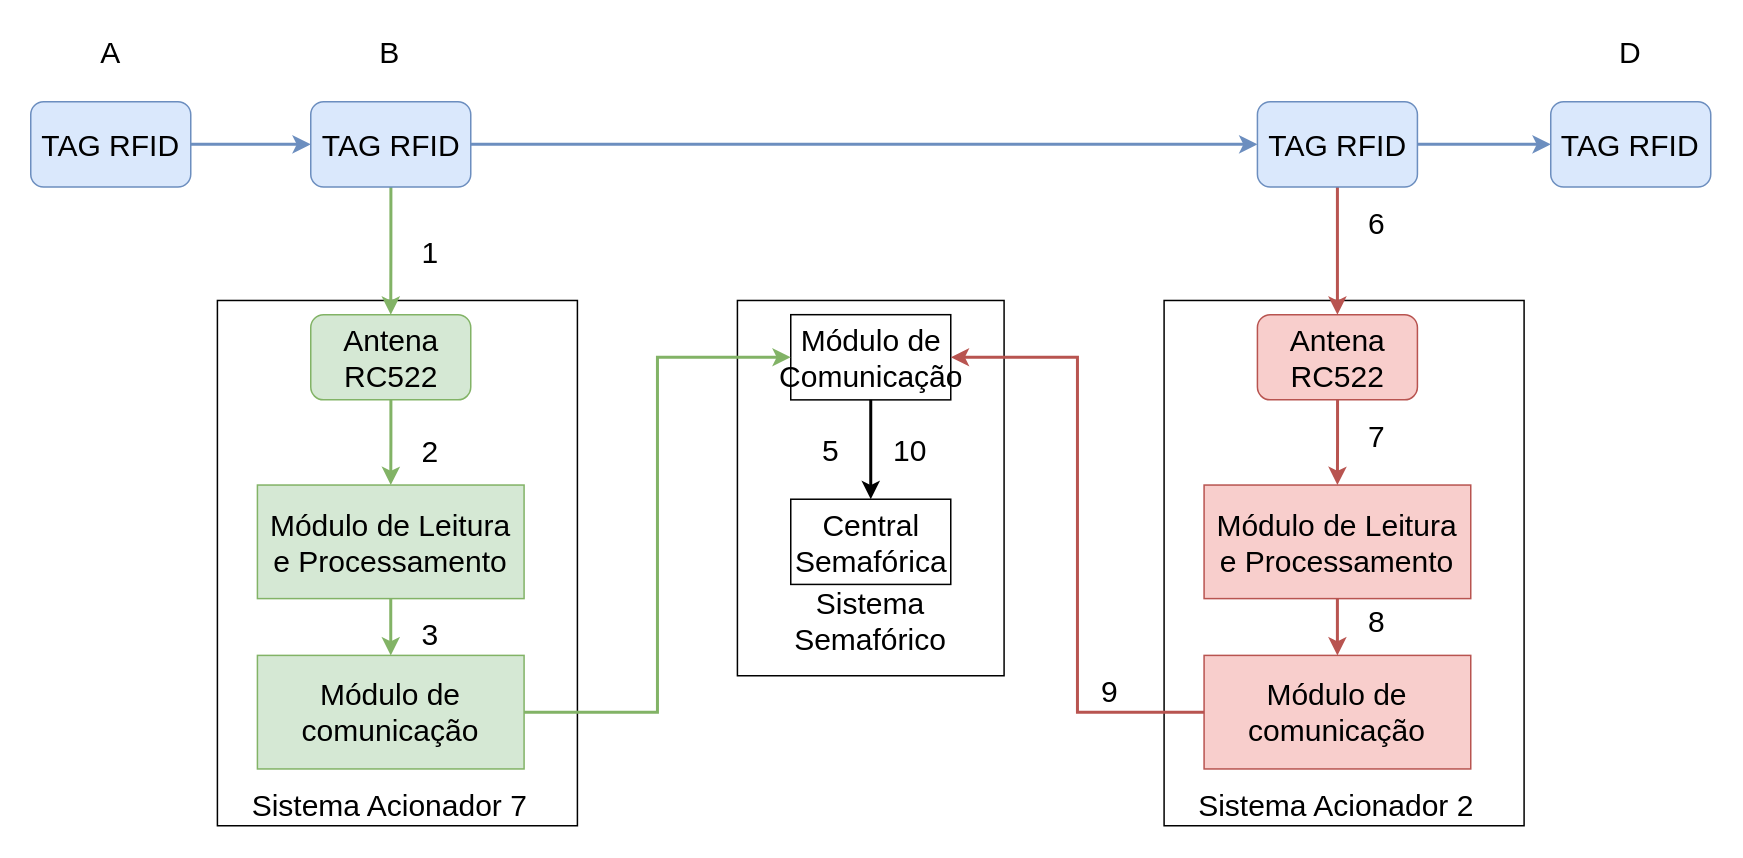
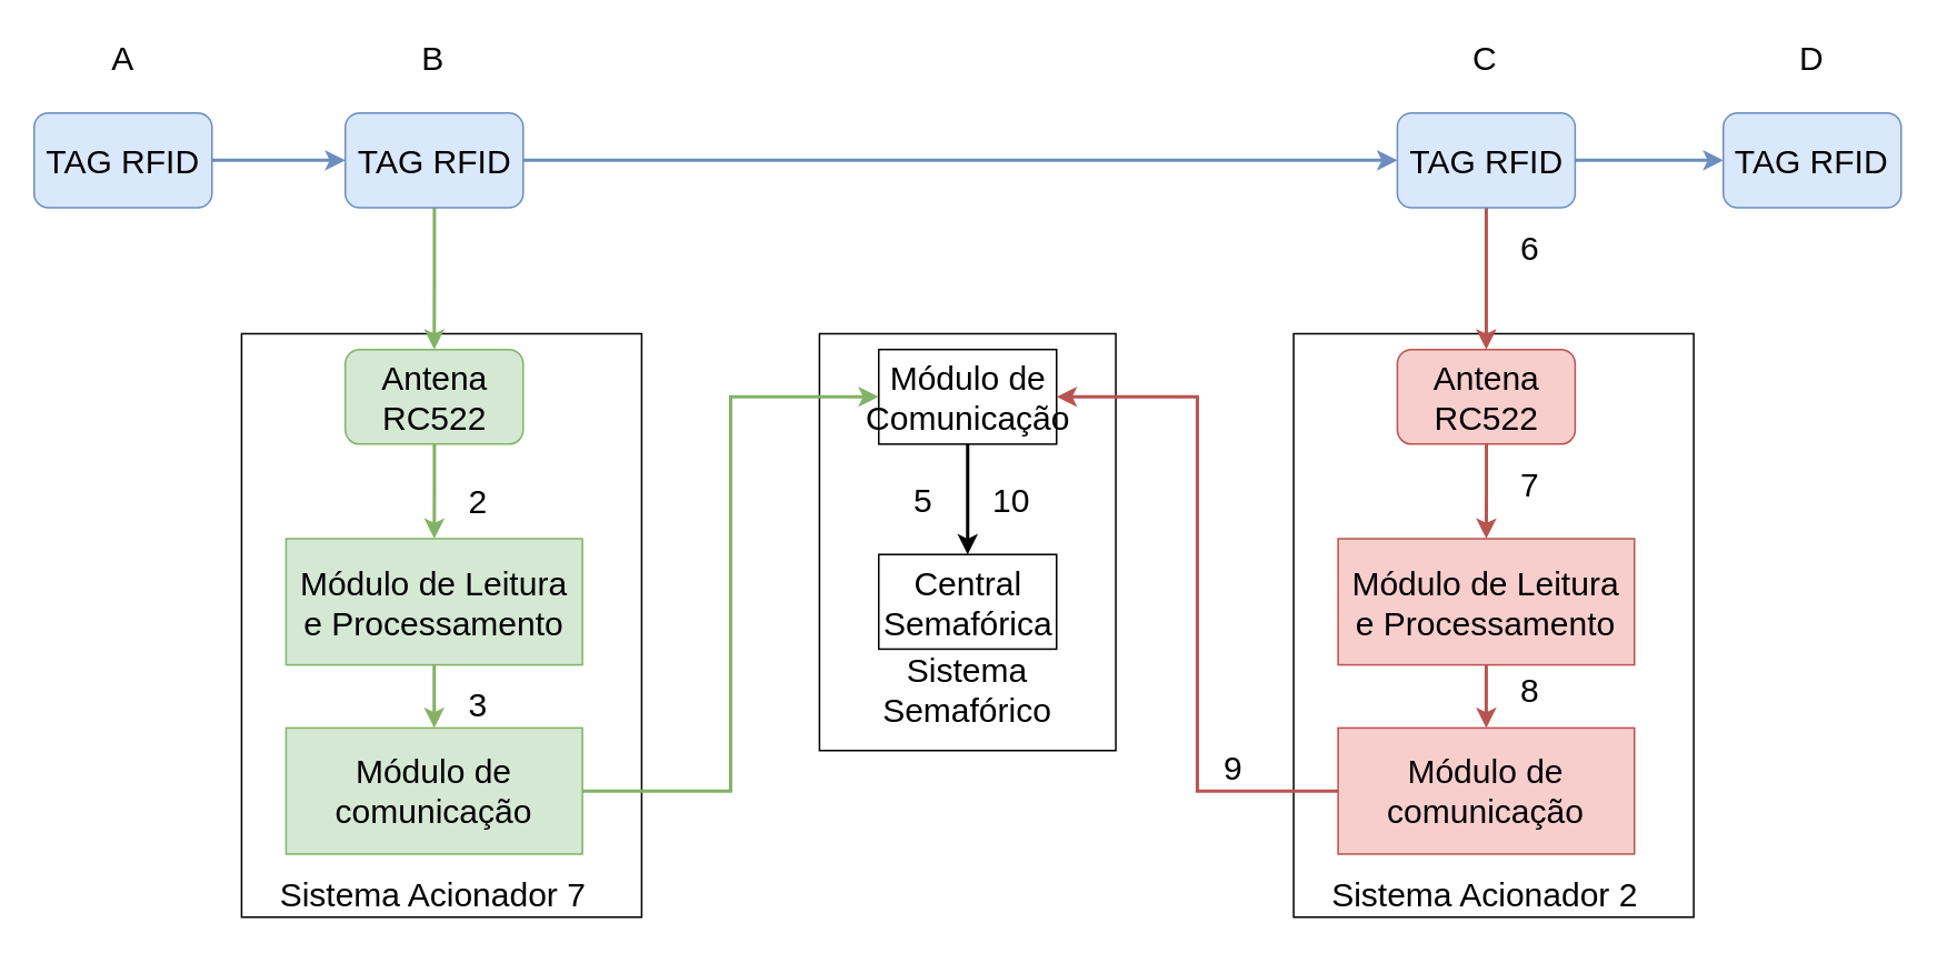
  <mxCell id="0" />
  <mxCell id="1" value="Camada sem nome" style="" parent="0" />
  <mxCell id="2" style="" parent="0" />
  <mxCell id="3" value="" style="group" vertex="1" connectable="0" parent="2"><mxGeometry x="20" y="20" width="1120" height="530" as="geometry" /></mxCell>
  <mxCell id="4" value="" style="rounded=0;whiteSpace=wrap;html=1;fontSize=20;fontColor=#000000;" vertex="1" parent="3"><mxGeometry x="471.11" y="179.82" width="177.78" height="250.18" as="geometry" /></mxCell>
  <mxCell id="5" value="" style="rounded=0;whiteSpace=wrap;html=1;fontSize=20;fontColor=#000000;" vertex="1" parent="3"><mxGeometry x="124.444" y="179.821" width="240" height="350.179" as="geometry" /></mxCell>
  <mxCell id="6" value="&lt;font color=&quot;#000000&quot;&gt;Módulo de Leitura e Processamento&lt;/font&gt;" style="rounded=0;whiteSpace=wrap;html=1;fontSize=20;fillColor=#d5e8d4;strokeColor=#82b366;" vertex="1" parent="3"><mxGeometry x="151.111" y="302.857" width="177.778" height="75.714" as="geometry" /></mxCell>
  <mxCell id="7" style="edgeStyle=orthogonalEdgeStyle;rounded=0;orthogonalLoop=1;jettySize=auto;html=1;entryX=0.5;entryY=0;entryDx=0;entryDy=0;fontSize=20;fontColor=#000000;strokeWidth=2;fillColor=#d5e8d4;strokeColor=#82b366;" edge="1" parent="3" source="8" target="6"><mxGeometry relative="1" as="geometry" /></mxCell>
  <mxCell id="8" value="Antena&lt;br&gt;RC522" style="rounded=1;whiteSpace=wrap;html=1;fontSize=20;fillColor=#d5e8d4;strokeColor=#82b366;" vertex="1" parent="3"><mxGeometry x="186.667" y="189.286" width="106.667" height="56.786" as="geometry" /></mxCell>
  <mxCell id="9" value="&lt;font color=&quot;#000000&quot;&gt;Módulo de comunicação&lt;/font&gt;" style="rounded=0;whiteSpace=wrap;html=1;fontSize=20;fillColor=#d5e8d4;strokeColor=#82b366;" vertex="1" parent="3"><mxGeometry x="151.111" y="416.429" width="177.778" height="75.714" as="geometry" /></mxCell>
  <mxCell id="10" value="" style="edgeStyle=orthogonalEdgeStyle;rounded=0;orthogonalLoop=1;jettySize=auto;html=1;fontSize=20;fontColor=#000000;strokeWidth=2;fillColor=#d5e8d4;strokeColor=#82b366;" edge="1" parent="3" source="6" target="9"><mxGeometry relative="1" as="geometry" /></mxCell>
  <mxCell id="11" value="Sistema Acionador 7" style="text;html=1;strokeColor=none;fillColor=none;align=center;verticalAlign=middle;whiteSpace=wrap;rounded=0;fontSize=20;fontColor=#000000;" vertex="1" parent="3"><mxGeometry x="133.333" y="501.607" width="213.333" height="28.393" as="geometry" /></mxCell>
  <mxCell id="12" value="Módulo de Comunicação" style="rounded=0;whiteSpace=wrap;html=1;fontSize=20;fontColor=#000000;" vertex="1" parent="3"><mxGeometry x="506.667" y="189.286" width="106.667" height="56.786" as="geometry" /></mxCell>
  <mxCell id="13" style="edgeStyle=orthogonalEdgeStyle;rounded=0;orthogonalLoop=1;jettySize=auto;html=1;entryX=0;entryY=0.5;entryDx=0;entryDy=0;fontSize=20;fontColor=#000000;strokeWidth=2;fillColor=#d5e8d4;strokeColor=#82b366;" edge="1" parent="3" source="9" target="12"><mxGeometry relative="1" as="geometry" /></mxCell>
  <mxCell id="14" value="Central Semafórica" style="whiteSpace=wrap;html=1;fontSize=20;fillColor=rgb(255, 255, 255);strokeColor=rgb(0, 0, 0);fontColor=#000000;rounded=0;" vertex="1" parent="3"><mxGeometry x="506.667" y="312.321" width="106.667" height="56.786" as="geometry" /></mxCell>
  <mxCell id="15" value="" style="edgeStyle=orthogonalEdgeStyle;rounded=0;orthogonalLoop=1;jettySize=auto;html=1;fontSize=20;fontColor=#000000;strokeWidth=2;" edge="1" parent="3" source="12" target="14"><mxGeometry relative="1" as="geometry" /></mxCell>
  <mxCell id="16" style="edgeStyle=orthogonalEdgeStyle;rounded=0;orthogonalLoop=1;jettySize=auto;html=1;entryX=0.5;entryY=0;entryDx=0;entryDy=0;fontSize=20;fontColor=#000000;strokeWidth=2;fillColor=#d5e8d4;strokeColor=#82b366;" edge="1" parent="3" source="17" target="8"><mxGeometry relative="1" as="geometry" /></mxCell>
  <mxCell id="17" value="TAG RFID" style="rounded=1;whiteSpace=wrap;html=1;fontSize=20;fillColor=#dae8fc;strokeColor=#6c8ebf;" vertex="1" parent="3"><mxGeometry x="186.667" y="47.321" width="106.667" height="56.786" as="geometry" /></mxCell>
  <mxCell id="18" value="Sistema Semafórico" style="text;html=1;strokeColor=none;fillColor=none;align=center;verticalAlign=middle;whiteSpace=wrap;rounded=0;fontSize=20;fontColor=#000000;" vertex="1" parent="3"><mxGeometry x="471.111" y="378.571" width="177.778" height="28.393" as="geometry" /></mxCell>
  <mxCell id="19" value="" style="rounded=0;whiteSpace=wrap;html=1;fontSize=20;fontColor=#000000;" vertex="1" parent="3"><mxGeometry x="755.556" y="179.821" width="240" height="350.179" as="geometry" /></mxCell>
  <mxCell id="20" value="&lt;font color=&quot;#000000&quot;&gt;Módulo de Leitura e Processamento&lt;/font&gt;" style="rounded=0;whiteSpace=wrap;html=1;fontSize=20;fillColor=#f8cecc;strokeColor=#b85450;" vertex="1" parent="3"><mxGeometry x="782.222" y="302.857" width="177.778" height="75.714" as="geometry" /></mxCell>
  <mxCell id="21" value="" style="edgeStyle=orthogonalEdgeStyle;rounded=0;orthogonalLoop=1;jettySize=auto;html=1;fontSize=20;fontColor=#000000;strokeWidth=2;fillColor=#f8cecc;strokeColor=#b85450;" edge="1" parent="3" source="22" target="20"><mxGeometry relative="1" as="geometry" /></mxCell>
  <mxCell id="22" value="Antena&lt;br&gt;RC522" style="rounded=1;whiteSpace=wrap;html=1;fontSize=20;fillColor=#f8cecc;strokeColor=#b85450;" vertex="1" parent="3"><mxGeometry x="817.778" y="189.286" width="106.667" height="56.786" as="geometry" /></mxCell>
  <mxCell id="23" style="edgeStyle=orthogonalEdgeStyle;rounded=0;orthogonalLoop=1;jettySize=auto;html=1;entryX=1;entryY=0.5;entryDx=0;entryDy=0;fontSize=20;fontColor=#000000;strokeWidth=2;fillColor=#f8cecc;strokeColor=#b85450;" edge="1" parent="3" source="24" target="12"><mxGeometry relative="1" as="geometry" /></mxCell>
  <mxCell id="24" value="&lt;font color=&quot;#000000&quot;&gt;Módulo de comunicação&lt;/font&gt;" style="rounded=0;whiteSpace=wrap;html=1;fontSize=20;fillColor=#f8cecc;strokeColor=#b85450;" vertex="1" parent="3"><mxGeometry x="782.222" y="416.429" width="177.778" height="75.714" as="geometry" /></mxCell>
  <mxCell id="25" value="" style="edgeStyle=orthogonalEdgeStyle;rounded=0;orthogonalLoop=1;jettySize=auto;html=1;fontSize=20;fontColor=#000000;strokeWidth=2;fillColor=#f8cecc;strokeColor=#b85450;" edge="1" parent="3" source="20" target="24"><mxGeometry relative="1" as="geometry" /></mxCell>
  <mxCell id="26" value="Sistema Acionador 2" style="text;html=1;strokeColor=none;fillColor=none;align=center;verticalAlign=middle;whiteSpace=wrap;rounded=0;fontSize=20;fontColor=#000000;" vertex="1" parent="3"><mxGeometry x="764.444" y="501.607" width="213.333" height="28.393" as="geometry" /></mxCell>
  <mxCell id="27" value="" style="edgeStyle=orthogonalEdgeStyle;rounded=0;orthogonalLoop=1;jettySize=auto;html=1;fontSize=20;fontColor=#000000;strokeWidth=2;fillColor=#f8cecc;strokeColor=#b85450;" edge="1" parent="3" source="28" target="22"><mxGeometry relative="1" as="geometry" /></mxCell>
  <mxCell id="28" value="TAG RFID" style="rounded=1;whiteSpace=wrap;html=1;fontSize=20;fillColor=#dae8fc;strokeColor=#6c8ebf;" vertex="1" parent="3"><mxGeometry x="817.778" y="47.321" width="106.667" height="56.786" as="geometry" /></mxCell>
  <mxCell id="29" value="" style="edgeStyle=orthogonalEdgeStyle;rounded=0;orthogonalLoop=1;jettySize=auto;html=1;fontSize=20;fontColor=#000000;strokeWidth=2;fillColor=#dae8fc;strokeColor=#6c8ebf;" edge="1" parent="3" source="17" target="28"><mxGeometry relative="1" as="geometry" /></mxCell>
  <mxCell id="30" style="edgeStyle=orthogonalEdgeStyle;rounded=0;orthogonalLoop=1;jettySize=auto;html=1;entryX=0;entryY=0.5;entryDx=0;entryDy=0;fontSize=20;fontColor=#000000;strokeWidth=2;fillColor=#dae8fc;strokeColor=#6c8ebf;" edge="1" parent="3" source="31" target="17"><mxGeometry relative="1" as="geometry" /></mxCell>
  <mxCell id="31" value="TAG RFID" style="rounded=1;whiteSpace=wrap;html=1;fontSize=20;fillColor=#dae8fc;strokeColor=#6c8ebf;" vertex="1" parent="3"><mxGeometry y="47.321" width="106.667" height="56.786" as="geometry" /></mxCell>
  <mxCell id="32" value="TAG RFID" style="rounded=1;whiteSpace=wrap;html=1;fontSize=20;fillColor=#dae8fc;strokeColor=#6c8ebf;fontColor=rgb(0, 0, 0);" vertex="1" parent="3"><mxGeometry x="1013.333" y="47.321" width="106.667" height="56.786" as="geometry" /></mxCell>
  <mxCell id="33" value="" style="edgeStyle=orthogonalEdgeStyle;rounded=0;orthogonalLoop=1;jettySize=auto;html=1;fontSize=20;fontColor=#000000;strokeWidth=2;fillColor=#dae8fc;strokeColor=#6c8ebf;" edge="1" parent="3" source="28" target="32"><mxGeometry relative="1" as="geometry" /></mxCell>
  <mxCell id="34" value="A" style="text;html=1;strokeColor=none;fillColor=none;align=center;verticalAlign=middle;whiteSpace=wrap;rounded=0;fontSize=20;fontColor=#000000;" vertex="1" parent="3"><mxGeometry x="26.667" width="53.333" height="28.393" as="geometry" /></mxCell>
  <mxCell id="35" value="B" style="text;html=1;strokeColor=none;fillColor=none;align=center;verticalAlign=middle;whiteSpace=wrap;rounded=0;fontSize=20;fontColor=#000000;" vertex="1" parent="3"><mxGeometry x="213.333" width="53.333" height="28.393" as="geometry" /></mxCell>
+ <mxCell id="36" value="C" style="text;html=1;strokeColor=none;fillColor=none;align=center;verticalAlign=middle;whiteSpace=wrap;rounded=0;fontSize=20;fontColor=#000000;" vertex="1" parent="3"><mxGeometry x="844.444" width="53.333" height="28.393" as="geometry" /></mxCell>
  <mxCell id="37" value="D" style="text;html=1;strokeColor=none;fillColor=none;align=center;verticalAlign=middle;whiteSpace=wrap;rounded=0;fontSize=20;fontColor=#000000;" vertex="1" parent="3"><mxGeometry x="1040" width="53.333" height="28.393" as="geometry" /></mxCell>
- <mxCell id="38" value="1" style="text;html=1;strokeColor=none;fillColor=none;align=center;verticalAlign=middle;whiteSpace=wrap;rounded=0;fontSize=20;fontColor=#000000;" vertex="1" parent="3"><mxGeometry x="240" y="132.5" width="53.333" height="28.393" as="geometry" /></mxCell>
  <mxCell id="39" value="2" style="text;html=1;strokeColor=none;fillColor=none;align=center;verticalAlign=middle;whiteSpace=wrap;rounded=0;fontSize=20;fontColor=#000000;" vertex="1" parent="3"><mxGeometry x="240" y="265.536" width="53.333" height="28.393" as="geometry" /></mxCell>
  <mxCell id="40" value="3" style="text;html=1;strokeColor=none;fillColor=none;align=center;verticalAlign=middle;whiteSpace=wrap;rounded=0;fontSize=20;fontColor=#000000;" vertex="1" parent="3"><mxGeometry x="240" y="388.036" width="53.333" height="28.393" as="geometry" /></mxCell>
  <mxCell id="41" value="5" style="text;html=1;strokeColor=none;fillColor=none;align=center;verticalAlign=middle;whiteSpace=wrap;rounded=0;fontSize=20;fontColor=#000000;" vertex="1" parent="3"><mxGeometry x="506.667" y="265" width="53.333" height="28.393" as="geometry" /></mxCell>
  <mxCell id="42" value="6" style="text;html=1;strokeColor=none;fillColor=none;align=center;verticalAlign=middle;whiteSpace=wrap;rounded=0;fontSize=20;fontColor=#000000;" vertex="1" parent="3"><mxGeometry x="871.111" y="113.571" width="53.333" height="28.393" as="geometry" /></mxCell>
  <mxCell id="43" value="7" style="text;html=1;strokeColor=none;fillColor=none;align=center;verticalAlign=middle;whiteSpace=wrap;rounded=0;fontSize=20;fontColor=#000000;" vertex="1" parent="3"><mxGeometry x="871.111" y="255.536" width="53.333" height="28.393" as="geometry" /></mxCell>
  <mxCell id="44" value="8" style="text;html=1;strokeColor=none;fillColor=none;align=center;verticalAlign=middle;whiteSpace=wrap;rounded=0;fontSize=20;fontColor=#000000;" vertex="1" parent="3"><mxGeometry x="871.111" y="378.571" width="53.333" height="28.393" as="geometry" /></mxCell>
  <mxCell id="45" value="9" style="text;html=1;strokeColor=none;fillColor=none;align=center;verticalAlign=middle;whiteSpace=wrap;rounded=0;fontSize=20;fontColor=#000000;" vertex="1" parent="3"><mxGeometry x="693.333" y="425.893" width="53.333" height="28.393" as="geometry" /></mxCell>
  <mxCell id="46" value="10" style="text;html=1;strokeColor=none;fillColor=none;align=center;verticalAlign=middle;whiteSpace=wrap;rounded=0;fontSize=20;fontColor=#000000;" vertex="1" parent="3"><mxGeometry x="560" y="265" width="53.333" height="28.393" as="geometry" /></mxCell>
